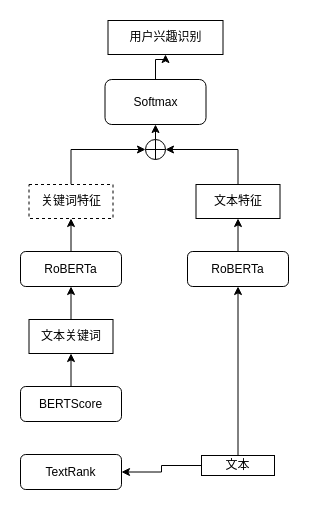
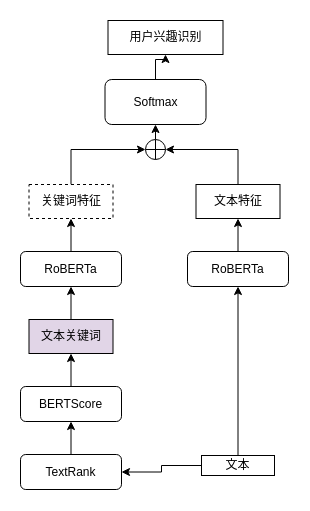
  <mxCell id="0" />
  <mxCell id="1" parent="0" />
  <mxCell id="2" style="edgeStyle=orthogonalEdgeStyle;rounded=0;orthogonalLoop=1;jettySize=auto;html=1;exitX=0.5;exitY=0;exitDx=0;exitDy=0;entryX=0.5;entryY=1;entryDx=0;entryDy=0;" edge="1" parent="1" source="4" target="12"><mxGeometry relative="1" as="geometry" /></mxCell>
  <mxCell id="3" style="edgeStyle=orthogonalEdgeStyle;rounded=0;orthogonalLoop=1;jettySize=auto;html=1;exitX=0;exitY=0.5;exitDx=0;exitDy=0;" edge="1" parent="1" source="4" target="6"><mxGeometry relative="1" as="geometry" /></mxCell>
  <mxCell id="4" value="文本" style="rounded=0;whiteSpace=wrap;html=1;fontFamily=宋体;" vertex="1" parent="1"><mxGeometry x="201" y="455" width="73" height="20" as="geometry" /></mxCell>
+ <mxCell id="5" style="edgeStyle=orthogonalEdgeStyle;rounded=0;orthogonalLoop=1;jettySize=auto;html=1;exitX=0.5;exitY=0;exitDx=0;exitDy=0;entryX=0.5;entryY=1;entryDx=0;entryDy=0;" edge="1" parent="1" source="6" target="8"><mxGeometry relative="1" as="geometry" /></mxCell>
  <mxCell id="6" value="TextRank" style="rounded=1;whiteSpace=wrap;html=1;" vertex="1" parent="1"><mxGeometry x="20" y="454" width="101" height="35" as="geometry" /></mxCell>
  <mxCell id="7" style="edgeStyle=orthogonalEdgeStyle;rounded=0;orthogonalLoop=1;jettySize=auto;html=1;exitX=0.5;exitY=0;exitDx=0;exitDy=0;entryX=0.5;entryY=1;entryDx=0;entryDy=0;" edge="1" parent="1" source="8" target="10"><mxGeometry relative="1" as="geometry" /></mxCell>
  <mxCell id="8" value="BERTScore" style="rounded=1;whiteSpace=wrap;html=1;" vertex="1" parent="1"><mxGeometry x="20" y="386" width="101" height="35" as="geometry" /></mxCell>
  <mxCell id="9" style="edgeStyle=orthogonalEdgeStyle;rounded=0;orthogonalLoop=1;jettySize=auto;html=1;exitX=0.5;exitY=0;exitDx=0;exitDy=0;entryX=0.5;entryY=1;entryDx=0;entryDy=0;" edge="1" parent="1" source="10" target="14"><mxGeometry relative="1" as="geometry" /></mxCell>
- <mxCell id="10" value="文本关键词" style="rounded=0;whiteSpace=wrap;html=1;fontFamily=宋体;" vertex="1" parent="1"><mxGeometry x="28.5" y="319" width="84" height="34" as="geometry" /></mxCell>
+ <mxCell id="10" value="文本关键词" style="rounded=0;whiteSpace=wrap;html=1;fontFamily=宋体;fillColor=#e1d5e7;" vertex="1" parent="1"><mxGeometry x="28.5" y="319" width="84" height="34" as="geometry" /></mxCell>
  <mxCell id="11" style="edgeStyle=orthogonalEdgeStyle;rounded=0;orthogonalLoop=1;jettySize=auto;html=1;exitX=0.5;exitY=0;exitDx=0;exitDy=0;entryX=0.5;entryY=1;entryDx=0;entryDy=0;" edge="1" parent="1" source="12" target="18"><mxGeometry relative="1" as="geometry" /></mxCell>
  <mxCell id="12" value="RoBERTa" style="rounded=1;whiteSpace=wrap;html=1;" vertex="1" parent="1"><mxGeometry x="187" y="251" width="101" height="35" as="geometry" /></mxCell>
  <mxCell id="13" style="edgeStyle=orthogonalEdgeStyle;rounded=0;orthogonalLoop=1;jettySize=auto;html=1;exitX=0.5;exitY=0;exitDx=0;exitDy=0;entryX=0.5;entryY=1;entryDx=0;entryDy=0;" edge="1" parent="1" source="14" target="16"><mxGeometry relative="1" as="geometry" /></mxCell>
  <mxCell id="14" value="RoBERTa" style="rounded=1;whiteSpace=wrap;html=1;" vertex="1" parent="1"><mxGeometry x="20" y="251" width="101" height="35" as="geometry" /></mxCell>
  <mxCell id="15" style="edgeStyle=orthogonalEdgeStyle;rounded=0;orthogonalLoop=1;jettySize=auto;html=1;exitX=0.5;exitY=0;exitDx=0;exitDy=0;entryX=0;entryY=0.5;entryDx=0;entryDy=0;" edge="1" parent="1" source="16" target="20"><mxGeometry relative="1" as="geometry" /></mxCell>
  <mxCell id="16" value="关键词特征" style="rounded=0;whiteSpace=wrap;html=1;fontFamily=宋体;dashed=1;" vertex="1" parent="1"><mxGeometry x="28.5" y="184" width="84" height="34" as="geometry" /></mxCell>
  <mxCell id="17" style="edgeStyle=orthogonalEdgeStyle;rounded=0;orthogonalLoop=1;jettySize=auto;html=1;exitX=0.5;exitY=0;exitDx=0;exitDy=0;entryX=1;entryY=0.5;entryDx=0;entryDy=0;" edge="1" parent="1" source="18" target="20"><mxGeometry relative="1" as="geometry" /></mxCell>
  <mxCell id="18" value="文本特征" style="rounded=0;whiteSpace=wrap;html=1;fontFamily=宋体;" vertex="1" parent="1"><mxGeometry x="195.5" y="184" width="84" height="34" as="geometry" /></mxCell>
  <mxCell id="19" style="edgeStyle=orthogonalEdgeStyle;rounded=0;orthogonalLoop=1;jettySize=auto;html=1;exitX=0.5;exitY=0;exitDx=0;exitDy=0;entryX=0.5;entryY=1;entryDx=0;entryDy=0;" edge="1" parent="1" source="20" target="22"><mxGeometry relative="1" as="geometry" /></mxCell>
  <mxCell id="20" value="" style="shape=orEllipse;perimeter=ellipsePerimeter;whiteSpace=wrap;html=1;backgroundOutline=1;" vertex="1" parent="1"><mxGeometry x="145" y="139" width="20" height="20" as="geometry" /></mxCell>
  <mxCell id="21" style="edgeStyle=orthogonalEdgeStyle;rounded=0;orthogonalLoop=1;jettySize=auto;html=1;exitX=0.5;exitY=0;exitDx=0;exitDy=0;" edge="1" parent="1" source="22" target="23"><mxGeometry relative="1" as="geometry" /></mxCell>
  <mxCell id="22" value="Softmax" style="rounded=1;whiteSpace=wrap;html=1;fontFamily=Helvetica;" vertex="1" parent="1"><mxGeometry x="104.5" y="79" width="101" height="45" as="geometry" /></mxCell>
  <mxCell id="23" value="用户兴趣识别" style="rounded=0;whiteSpace=wrap;html=1;fontFamily=宋体;" vertex="1" parent="1"><mxGeometry x="107.5" y="20" width="115" height="34" as="geometry" /></mxCell>
